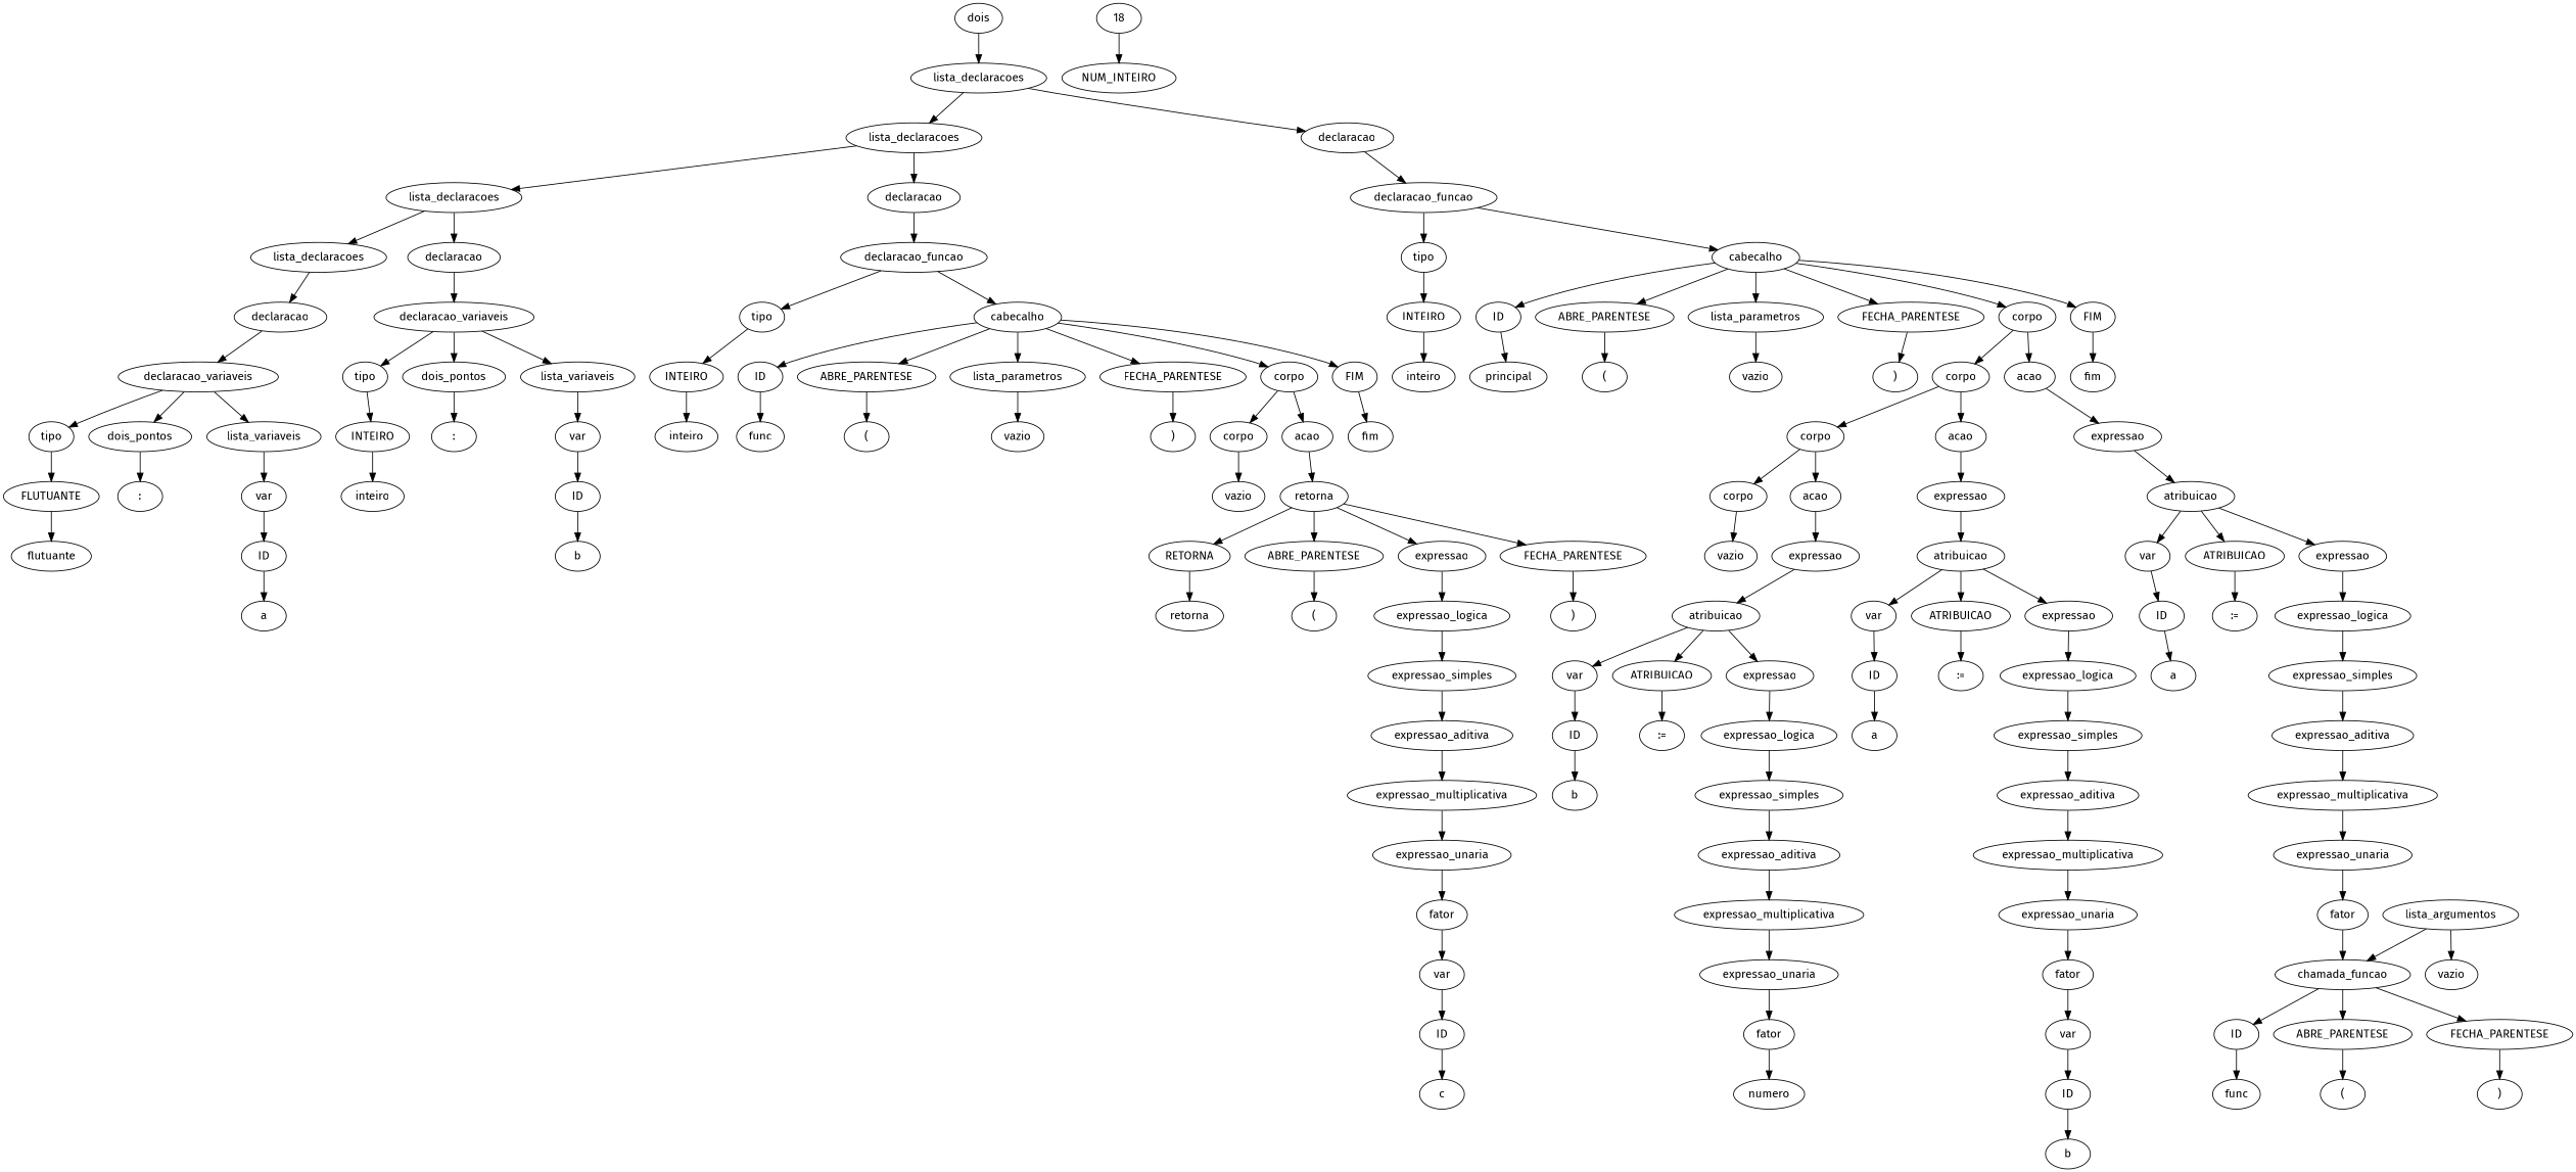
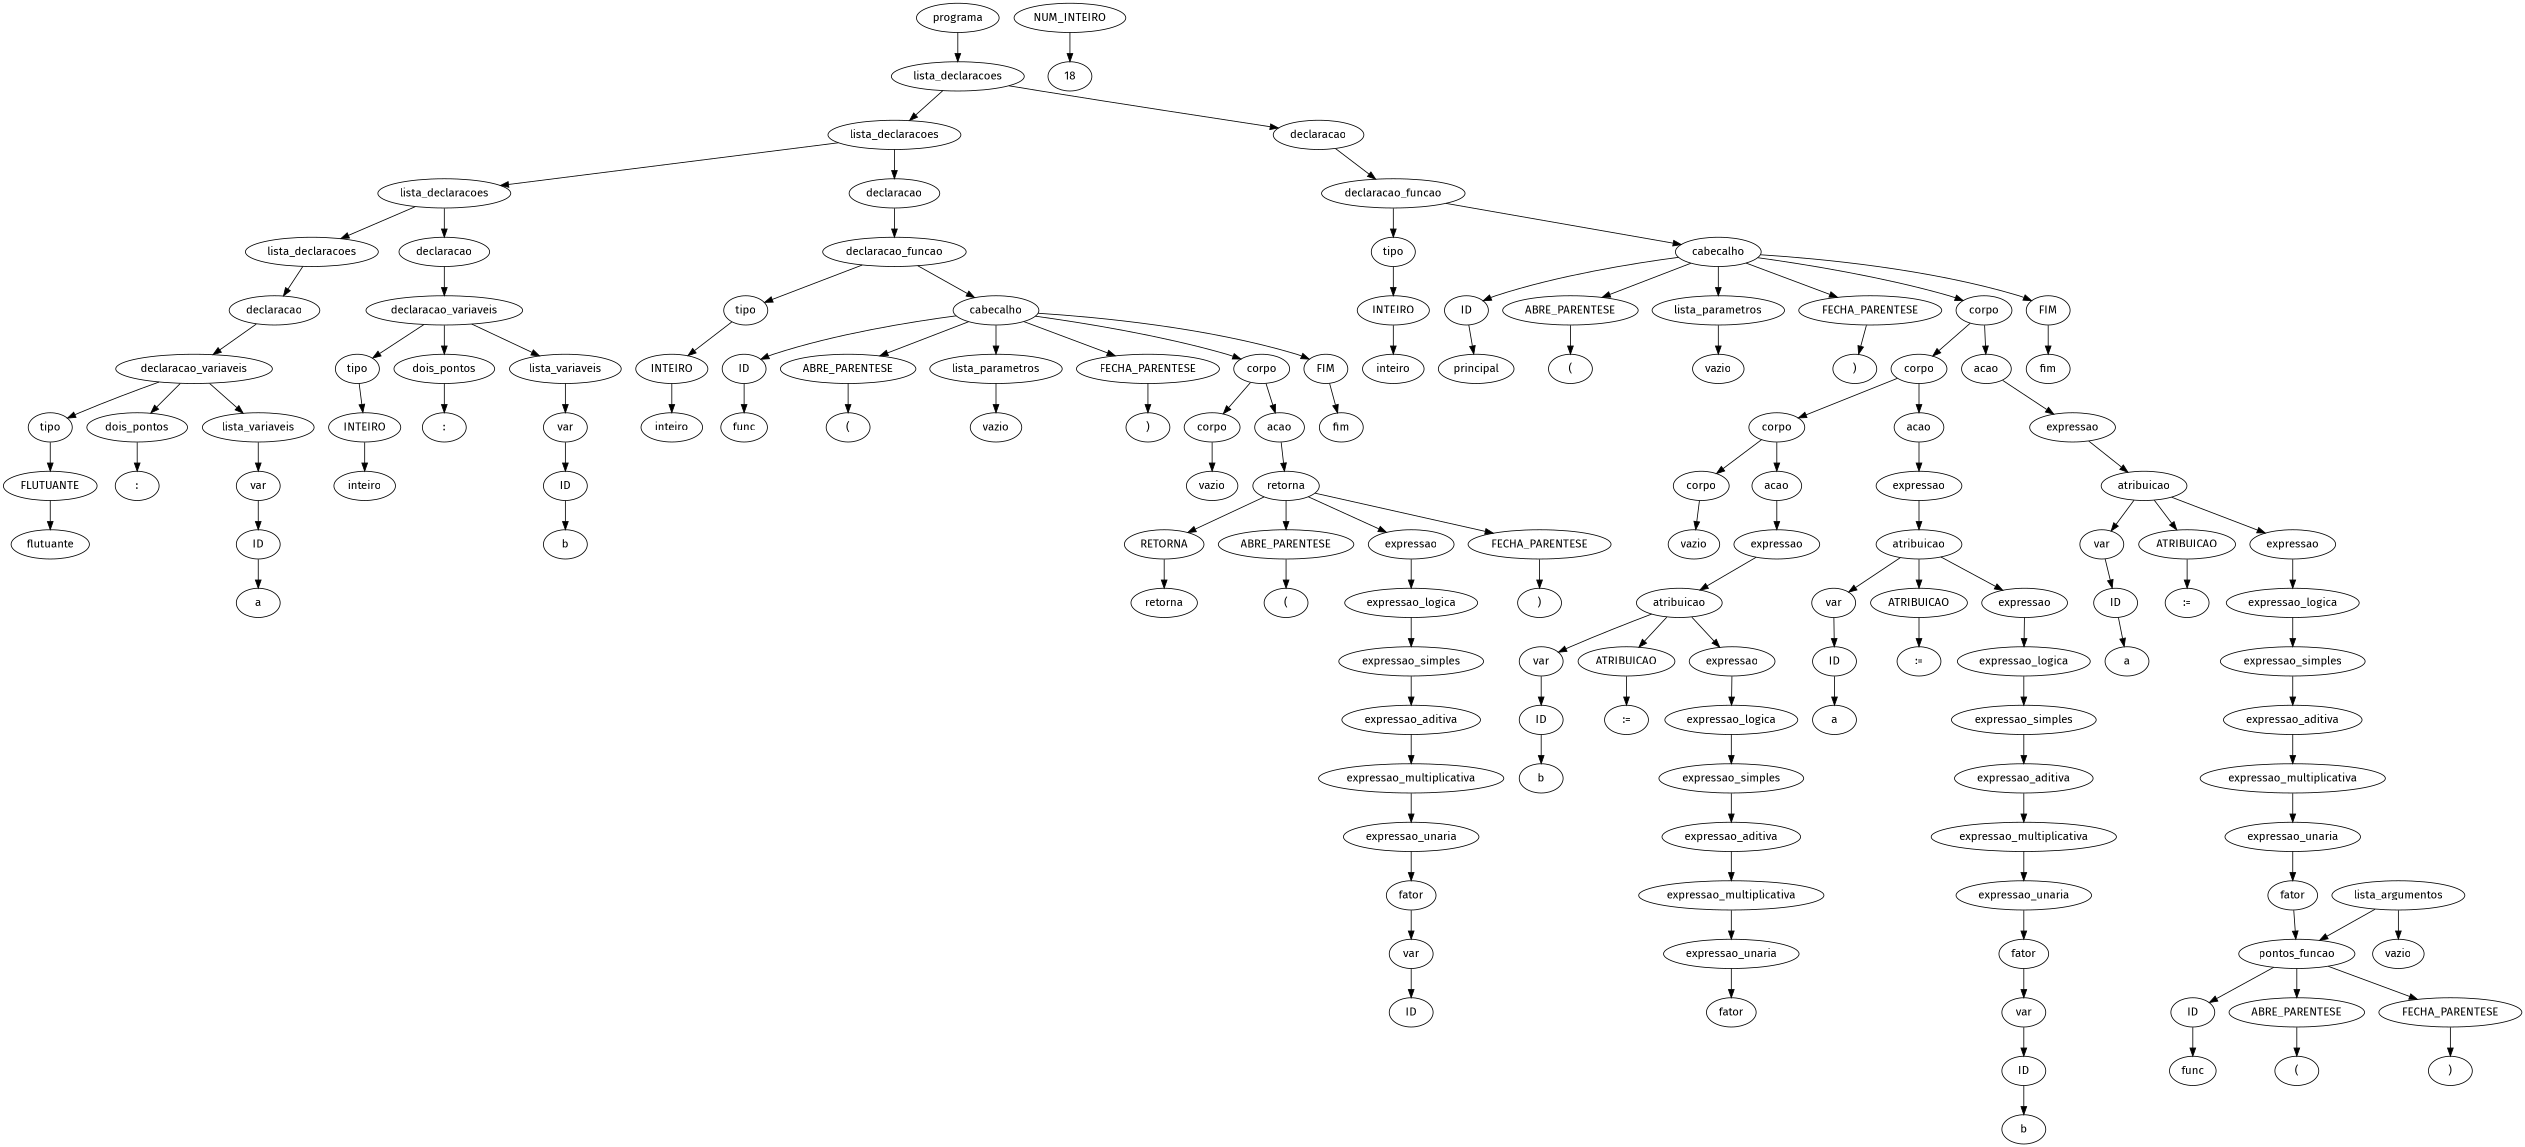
  digraph {
    fontname="Fira Sans"
    node [fontname="Fira Sans"]
    edge [fontname="Fira Sans"]
-   n1 [label=dois]
+   n1 [label=programa]
    n2 [label=lista_declaracoes]
    n3 [label=lista_declaracoes]
    n4 [label=declaracao]
    n5 [label=lista_declaracoes]
    n6 [label=declaracao]
    n7 [label=declaracao_funcao]
    n8 [label=lista_declaracoes]
    n9 [label=declaracao]
    n10 [label=declaracao_funcao]
    n11 [label=declaracao]
    n12 [label=declaracao_variaveis]
    n13 [label=declaracao_variaveis]
    n14 [label=tipo]
    n15 [label=dois_pontos]
    n16 [label=lista_variaveis]
    n17 [label=FLUTUANTE]
    n18 [label=":"]
    n19 [label=var]
    n20 [label=flutuante]
    n21 [label=ID]
    n22 [label=a]
    n23 [label=tipo]
    n24 [label=dois_pontos]
    n25 [label=lista_variaveis]
    n26 [label=INTEIRO]
    n27 [label=":"]
    n28 [label=var]
    n29 [label=inteiro]
    n30 [label=ID]
    n31 [label=b]
    n32 [label=tipo]
    n33 [label=cabecalho]
    n34 [label=INTEIRO]
    n35 [label=ID]
    n36 [label=ABRE_PARENTESE]
    n37 [label=lista_parametros]
    n38 [label=FECHA_PARENTESE]
    n39 [label=corpo]
    n40 [label=FIM]
    n41 [label=inteiro]
    n42 [label=func]
    n43 [label="("]
    n44 [label=vazio]
    n45 [label=")"]
    n46 [label=corpo]
    n47 [label=acao]
    n48 [label=fim]
    n49 [label=vazio]
    n50 [label=retorna]
    n51 [label=RETORNA]
    n52 [label=ABRE_PARENTESE]
    n53 [label=expressao]
    n54 [label=FECHA_PARENTESE]
    n55 [label=retorna]
    n56 [label="("]
    n57 [label=expressao_logica]
    n58 [label=")"]
    n59 [label=expressao_simples]
    n60 [label=expressao_aditiva]
    n61 [label=expressao_multiplicativa]
    n62 [label=expressao_unaria]
    n63 [label=fator]
    n64 [label=var]
    n65 [label=ID]
-   n66 [label=c]
    n67 [label=tipo]
    n68 [label=cabecalho]
    n69 [label=INTEIRO]
    n70 [label=ID]
    n71 [label=ABRE_PARENTESE]
    n72 [label=lista_parametros]
    n73 [label=FECHA_PARENTESE]
    n74 [label=corpo]
    n75 [label=FIM]
    n76 [label=inteiro]
    n77 [label=principal]
    n78 [label="("]
    n79 [label=vazio]
    n80 [label=")"]
    n81 [label=corpo]
    n82 [label=acao]
    n83 [label=fim]
    n84 [label=corpo]
    n85 [label=acao]
    n86 [label=expressao]
    n87 [label=corpo]
    n88 [label=acao]
    n89 [label=expressao]
    n90 [label=vazio]
    n91 [label=expressao]
    n92 [label=atribuicao]
    n93 [label=var]
    n94 [label=ATRIBUICAO]
    n95 [label=expressao]
    n96 [label=ID]
    n97 [label=":="]
    n98 [label=expressao_logica]
    n99 [label=b]
    n100 [label=expressao_simples]
    n101 [label=expressao_aditiva]
    n102 [label=expressao_multiplicativa]
    n103 [label=expressao_unaria]
    n104 [label=fator]
-   n105 [label=numero]
    n106 [label=NUM_INTEIRO]
    n107 [label=18]
    n108 [label=atribuicao]
    n109 [label=var]
    n110 [label=ATRIBUICAO]
    n111 [label=expressao]
    n112 [label=ID]
    n113 [label=":="]
    n114 [label=expressao_logica]
    n115 [label=a]
    n116 [label=expressao_simples]
    n117 [label=expressao_aditiva]
    n118 [label=expressao_multiplicativa]
    n119 [label=expressao_unaria]
    n120 [label=fator]
    n121 [label=var]
    n122 [label=ID]
    n123 [label=b]
    n124 [label=atribuicao]
    n125 [label=var]
    n126 [label=ATRIBUICAO]
    n127 [label=expressao]
    n128 [label=ID]
    n129 [label=":="]
    n130 [label=expressao_logica]
    n131 [label=a]
    n132 [label=expressao_simples]
    n133 [label=expressao_aditiva]
    n134 [label=expressao_multiplicativa]
    n135 [label=expressao_unaria]
    n136 [label=fator]
-   n137 [label=chamada_funcao]
+   n137 [label=pontos_funcao]
    n138 [label=ID]
    n139 [label=ABRE_PARENTESE]
    n140 [label=FECHA_PARENTESE]
    n141 [label=func]
    n142 [label="("]
    n143 [label=lista_argumentos]
    n144 [label=vazio]
    n145 [label=")"]
    n1 -> n2
    n2 -> n3
    n2 -> n4
    n3 -> n5
    n3 -> n6
    n4 -> n7
    n5 -> n8
    n5 -> n9
    n6 -> n10
    n7 -> n67
    n7 -> n68
    n8 -> n11
    n9 -> n12
    n10 -> n32
    n10 -> n33
    n11 -> n13
    n12 -> n23
    n12 -> n24
    n12 -> n25
    n13 -> n14
    n13 -> n15
    n13 -> n16
    n14 -> n17
    n15 -> n18
    n16 -> n19
    n17 -> n20
    n19 -> n21
    n21 -> n22
    n23 -> n26
    n24 -> n27
    n25 -> n28
    n26 -> n29
    n28 -> n30
    n30 -> n31
    n32 -> n34
    n33 -> n35
    n33 -> n36
    n33 -> n37
    n33 -> n38
    n33 -> n39
    n33 -> n40
    n34 -> n41
    n35 -> n42
    n36 -> n43
    n37 -> n44
    n38 -> n45
    n39 -> n46
    n39 -> n47
    n40 -> n48
    n46 -> n49
    n47 -> n50
    n50 -> n51
    n50 -> n52
    n50 -> n53
    n50 -> n54
    n51 -> n55
    n52 -> n56
    n53 -> n57
    n54 -> n58
    n57 -> n59
    n59 -> n60
    n60 -> n61
    n61 -> n62
    n62 -> n63
    n63 -> n64
    n64 -> n65
-   n65 -> n66
    n67 -> n69
    n68 -> n70
    n68 -> n71
    n68 -> n72
    n68 -> n73
    n68 -> n74
    n68 -> n75
    n69 -> n76
    n70 -> n77
    n71 -> n78
    n72 -> n79
    n73 -> n80
    n74 -> n81
    n74 -> n82
    n75 -> n83
    n81 -> n84
    n81 -> n85
    n82 -> n86
    n84 -> n87
    n84 -> n88
    n85 -> n89
    n86 -> n124
    n87 -> n90
    n88 -> n91
    n89 -> n108
    n91 -> n92
    n92 -> n93
    n92 -> n94
    n92 -> n95
    n93 -> n96
    n94 -> n97
    n95 -> n98
    n96 -> n99
    n98 -> n100
    n100 -> n101
    n101 -> n102
    n102 -> n103
    n103 -> n104
-   n104 -> n105
-   n107 -> n106
+   n106 -> n107
    n108 -> n109
    n108 -> n110
    n108 -> n111
    n109 -> n112
    n110 -> n113
    n111 -> n114
    n112 -> n115
    n114 -> n116
    n116 -> n117
    n117 -> n118
    n118 -> n119
    n119 -> n120
    n120 -> n121
    n121 -> n122
    n122 -> n123
    n124 -> n125
    n124 -> n126
    n124 -> n127
    n125 -> n128
    n126 -> n129
    n127 -> n130
    n128 -> n131
    n130 -> n132
    n132 -> n133
    n133 -> n134
    n134 -> n135
    n135 -> n136
    n136 -> n137
    n137 -> n138
    n137 -> n139
    n137 -> n140
    n138 -> n141
    n139 -> n142
    n140 -> n145
    n143 -> n137
    n143 -> n144
  }
